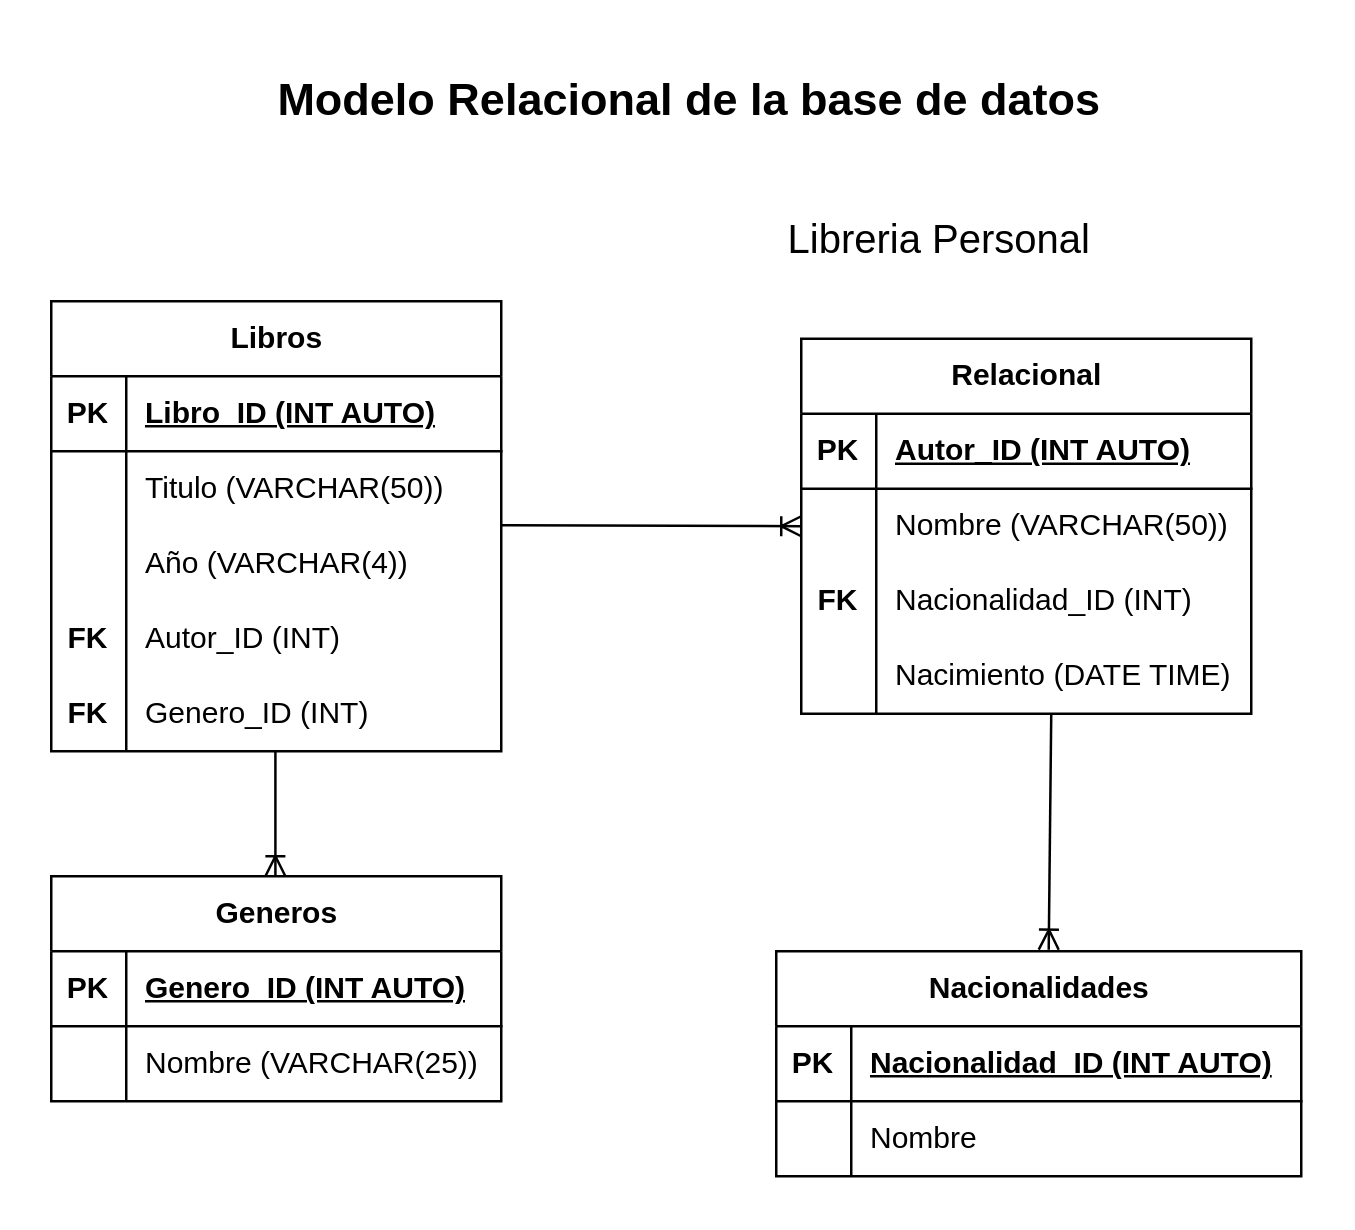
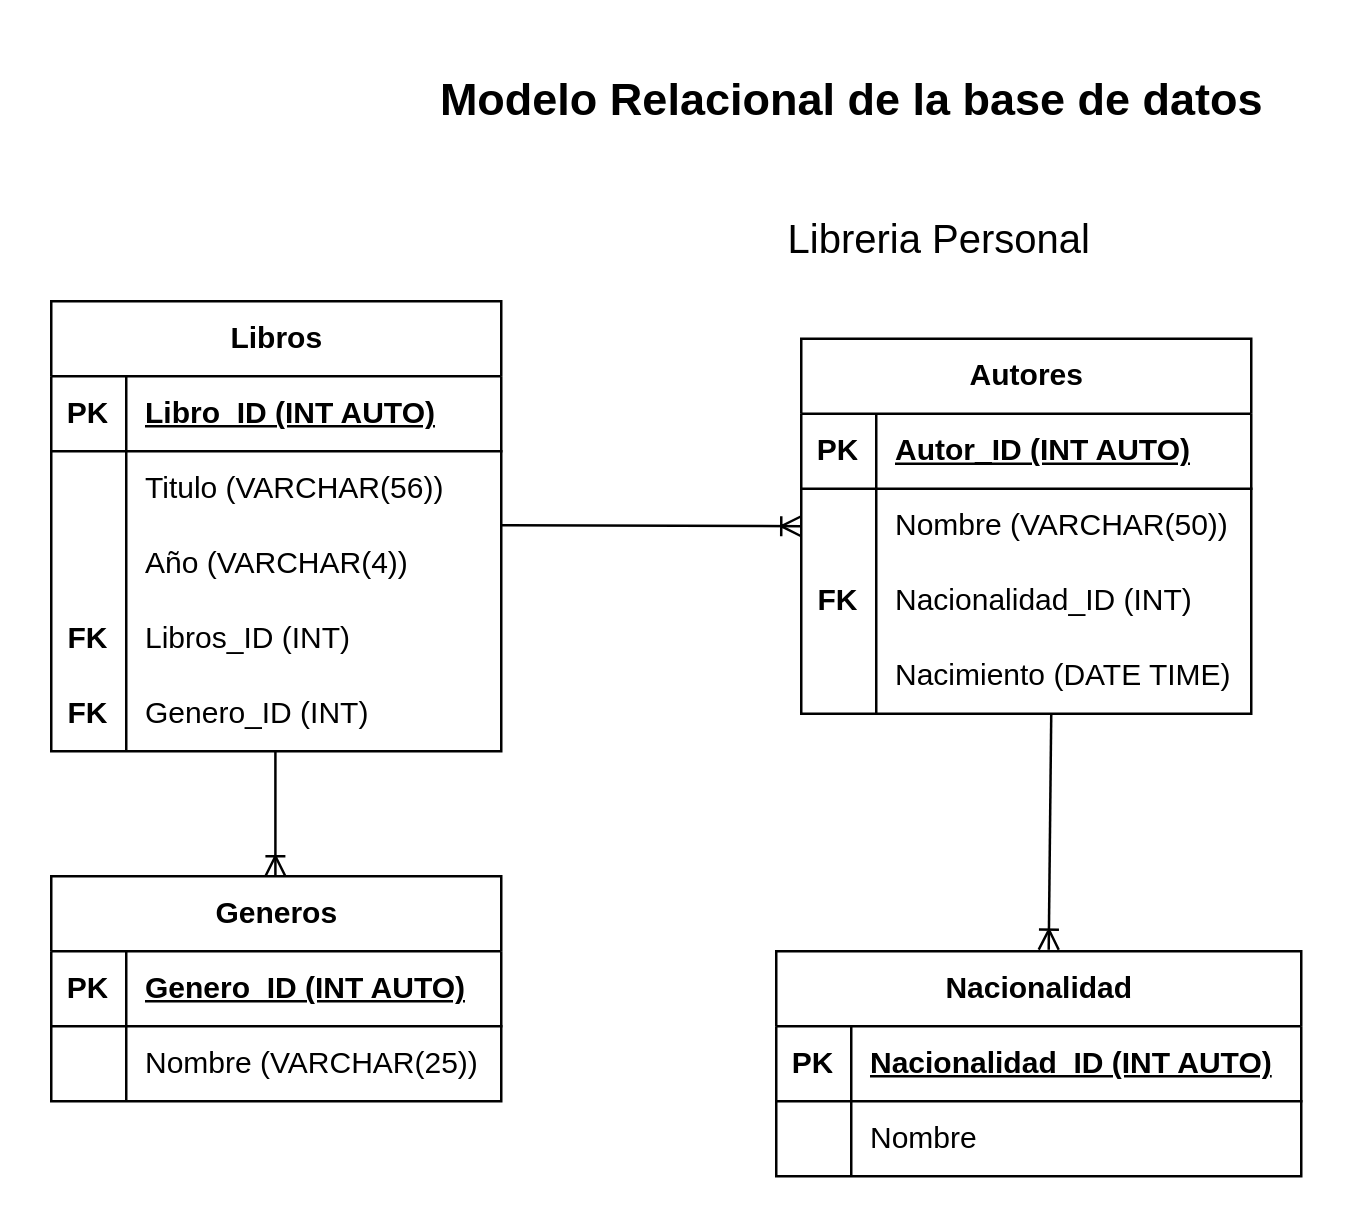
  <mxCell id="0" />
  <mxCell id="1" parent="0" />
  <mxCell id="2" value="Libros" style="shape=table;startSize=30;container=1;collapsible=1;childLayout=tableLayout;fixedRows=1;rowLines=0;fontStyle=1;align=center;resizeLast=1;html=1;" vertex="1" parent="1"><mxGeometry x="20" y="120" width="180" height="180" as="geometry" /></mxCell>
  <mxCell id="3" value="" style="shape=tableRow;horizontal=0;startSize=0;swimlaneHead=0;swimlaneBody=0;fillColor=none;collapsible=0;dropTarget=0;points=[[0,0.5],[1,0.5]];portConstraint=eastwest;top=0;left=0;right=0;bottom=1;" vertex="1" parent="2"><mxGeometry y="30" width="180" height="30" as="geometry" /></mxCell>
  <mxCell id="4" value="PK" style="shape=partialRectangle;connectable=0;fillColor=none;top=0;left=0;bottom=0;right=0;fontStyle=1;overflow=hidden;whiteSpace=wrap;html=1;" vertex="1" parent="3"><mxGeometry width="30" height="30" as="geometry"><mxRectangle width="30" height="30" as="alternateBounds" /></mxGeometry></mxCell>
  <mxCell id="5" value="Libro_ID (INT AUTO)" style="shape=partialRectangle;connectable=0;fillColor=none;top=0;left=0;bottom=0;right=0;align=left;spacingLeft=6;fontStyle=5;overflow=hidden;whiteSpace=wrap;html=1;" vertex="1" parent="3"><mxGeometry x="30" width="150" height="30" as="geometry"><mxRectangle width="150" height="30" as="alternateBounds" /></mxGeometry></mxCell>
  <mxCell id="6" value="" style="shape=tableRow;horizontal=0;startSize=0;swimlaneHead=0;swimlaneBody=0;fillColor=none;collapsible=0;dropTarget=0;points=[[0,0.5],[1,0.5]];portConstraint=eastwest;top=0;left=0;right=0;bottom=0;" vertex="1" parent="2"><mxGeometry y="60" width="180" height="30" as="geometry" /></mxCell>
  <mxCell id="7" value="" style="shape=partialRectangle;connectable=0;fillColor=none;top=0;left=0;bottom=0;right=0;editable=1;overflow=hidden;whiteSpace=wrap;html=1;" vertex="1" parent="6"><mxGeometry width="30" height="30" as="geometry"><mxRectangle width="30" height="30" as="alternateBounds" /></mxGeometry></mxCell>
- <mxCell id="8" value="Titulo (VARCHAR(50))" style="shape=partialRectangle;connectable=0;fillColor=none;top=0;left=0;bottom=0;right=0;align=left;spacingLeft=6;overflow=hidden;whiteSpace=wrap;html=1;" vertex="1" parent="6"><mxGeometry x="30" width="150" height="30" as="geometry"><mxRectangle width="150" height="30" as="alternateBounds" /></mxGeometry></mxCell>
+ <mxCell id="8" value="Titulo (VARCHAR(56))" style="shape=partialRectangle;connectable=0;fillColor=none;top=0;left=0;bottom=0;right=0;align=left;spacingLeft=6;overflow=hidden;whiteSpace=wrap;html=1;" vertex="1" parent="6"><mxGeometry x="30" width="150" height="30" as="geometry"><mxRectangle width="150" height="30" as="alternateBounds" /></mxGeometry></mxCell>
  <mxCell id="9" value="" style="shape=tableRow;horizontal=0;startSize=0;swimlaneHead=0;swimlaneBody=0;fillColor=none;collapsible=0;dropTarget=0;points=[[0,0.5],[1,0.5]];portConstraint=eastwest;top=0;left=0;right=0;bottom=0;" vertex="1" parent="2"><mxGeometry y="90" width="180" height="30" as="geometry" /></mxCell>
  <mxCell id="10" value="" style="shape=partialRectangle;connectable=0;fillColor=none;top=0;left=0;bottom=0;right=0;editable=1;overflow=hidden;whiteSpace=wrap;html=1;" vertex="1" parent="9"><mxGeometry width="30" height="30" as="geometry"><mxRectangle width="30" height="30" as="alternateBounds" /></mxGeometry></mxCell>
  <mxCell id="11" value="Año (VARCHAR(4))" style="shape=partialRectangle;connectable=0;fillColor=none;top=0;left=0;bottom=0;right=0;align=left;spacingLeft=6;overflow=hidden;whiteSpace=wrap;html=1;" vertex="1" parent="9"><mxGeometry x="30" width="150" height="30" as="geometry"><mxRectangle width="150" height="30" as="alternateBounds" /></mxGeometry></mxCell>
  <mxCell id="12" value="" style="shape=tableRow;horizontal=0;startSize=0;swimlaneHead=0;swimlaneBody=0;fillColor=none;collapsible=0;dropTarget=0;points=[[0,0.5],[1,0.5]];portConstraint=eastwest;top=0;left=0;right=0;bottom=0;" vertex="1" parent="2"><mxGeometry y="120" width="180" height="30" as="geometry" /></mxCell>
  <mxCell id="13" value="&lt;b&gt;FK&lt;/b&gt;" style="shape=partialRectangle;connectable=0;fillColor=none;top=0;left=0;bottom=0;right=0;editable=1;overflow=hidden;whiteSpace=wrap;html=1;" vertex="1" parent="12"><mxGeometry width="30" height="30" as="geometry"><mxRectangle width="30" height="30" as="alternateBounds" /></mxGeometry></mxCell>
- <mxCell id="14" value="Autor_ID (INT)" style="shape=partialRectangle;connectable=0;fillColor=none;top=0;left=0;bottom=0;right=0;align=left;spacingLeft=6;overflow=hidden;whiteSpace=wrap;html=1;" vertex="1" parent="12"><mxGeometry x="30" width="150" height="30" as="geometry"><mxRectangle width="150" height="30" as="alternateBounds" /></mxGeometry></mxCell>
+ <mxCell id="14" value="Libros_ID (INT)" style="shape=partialRectangle;connectable=0;fillColor=none;top=0;left=0;bottom=0;right=0;align=left;spacingLeft=6;overflow=hidden;whiteSpace=wrap;html=1;" vertex="1" parent="12"><mxGeometry x="30" width="150" height="30" as="geometry"><mxRectangle width="150" height="30" as="alternateBounds" /></mxGeometry></mxCell>
  <mxCell id="15" value="" style="shape=tableRow;horizontal=0;startSize=0;swimlaneHead=0;swimlaneBody=0;fillColor=none;collapsible=0;dropTarget=0;points=[[0,0.5],[1,0.5]];portConstraint=eastwest;top=0;left=0;right=0;bottom=0;" vertex="1" parent="2"><mxGeometry y="150" width="180" height="30" as="geometry" /></mxCell>
  <mxCell id="16" value="&lt;b&gt;FK&lt;/b&gt;" style="shape=partialRectangle;connectable=0;fillColor=none;top=0;left=0;bottom=0;right=0;editable=1;overflow=hidden;whiteSpace=wrap;html=1;" vertex="1" parent="15"><mxGeometry width="30" height="30" as="geometry"><mxRectangle width="30" height="30" as="alternateBounds" /></mxGeometry></mxCell>
  <mxCell id="17" value="Genero_ID (INT)" style="shape=partialRectangle;connectable=0;fillColor=none;top=0;left=0;bottom=0;right=0;align=left;spacingLeft=6;overflow=hidden;whiteSpace=wrap;html=1;" vertex="1" parent="15"><mxGeometry x="30" width="150" height="30" as="geometry"><mxRectangle width="150" height="30" as="alternateBounds" /></mxGeometry></mxCell>
- <mxCell id="18" value="Nacionalidades" style="shape=table;startSize=30;container=1;collapsible=1;childLayout=tableLayout;fixedRows=1;rowLines=0;fontStyle=1;align=center;resizeLast=1;html=1;" vertex="1" parent="1"><mxGeometry x="310" y="380" width="210" height="90" as="geometry" /></mxCell>
+ <mxCell id="18" value="Nacionalidad" style="shape=table;startSize=30;container=1;collapsible=1;childLayout=tableLayout;fixedRows=1;rowLines=0;fontStyle=1;align=center;resizeLast=1;html=1;" vertex="1" parent="1"><mxGeometry x="310" y="380" width="210" height="90" as="geometry" /></mxCell>
  <mxCell id="19" value="" style="shape=tableRow;horizontal=0;startSize=0;swimlaneHead=0;swimlaneBody=0;fillColor=none;collapsible=0;dropTarget=0;points=[[0,0.5],[1,0.5]];portConstraint=eastwest;top=0;left=0;right=0;bottom=1;" vertex="1" parent="18"><mxGeometry y="30" width="210" height="30" as="geometry" /></mxCell>
  <mxCell id="20" value="PK" style="shape=partialRectangle;connectable=0;fillColor=none;top=0;left=0;bottom=0;right=0;fontStyle=1;overflow=hidden;whiteSpace=wrap;html=1;" vertex="1" parent="19"><mxGeometry width="30" height="30" as="geometry"><mxRectangle width="30" height="30" as="alternateBounds" /></mxGeometry></mxCell>
  <mxCell id="21" value="Nacionalidad_ID (INT AUTO)" style="shape=partialRectangle;connectable=0;fillColor=none;top=0;left=0;bottom=0;right=0;align=left;spacingLeft=6;fontStyle=5;overflow=hidden;whiteSpace=wrap;html=1;" vertex="1" parent="19"><mxGeometry x="30" width="180" height="30" as="geometry"><mxRectangle width="180" height="30" as="alternateBounds" /></mxGeometry></mxCell>
  <mxCell id="22" value="" style="shape=tableRow;horizontal=0;startSize=0;swimlaneHead=0;swimlaneBody=0;fillColor=none;collapsible=0;dropTarget=0;points=[[0,0.5],[1,0.5]];portConstraint=eastwest;top=0;left=0;right=0;bottom=0;" vertex="1" parent="18"><mxGeometry y="60" width="210" height="30" as="geometry" /></mxCell>
  <mxCell id="23" value="" style="shape=partialRectangle;connectable=0;fillColor=none;top=0;left=0;bottom=0;right=0;editable=1;overflow=hidden;whiteSpace=wrap;html=1;" vertex="1" parent="22"><mxGeometry width="30" height="30" as="geometry"><mxRectangle width="30" height="30" as="alternateBounds" /></mxGeometry></mxCell>
  <mxCell id="24" value="Nombre" style="shape=partialRectangle;connectable=0;fillColor=none;top=0;left=0;bottom=0;right=0;align=left;spacingLeft=6;overflow=hidden;whiteSpace=wrap;html=1;" vertex="1" parent="22"><mxGeometry x="30" width="180" height="30" as="geometry"><mxRectangle width="180" height="30" as="alternateBounds" /></mxGeometry></mxCell>
  <mxCell id="25" value="Generos" style="shape=table;startSize=30;container=1;collapsible=1;childLayout=tableLayout;fixedRows=1;rowLines=0;fontStyle=1;align=center;resizeLast=1;html=1;" vertex="1" parent="1"><mxGeometry x="20" y="350" width="180" height="90" as="geometry" /></mxCell>
  <mxCell id="26" value="" style="shape=tableRow;horizontal=0;startSize=0;swimlaneHead=0;swimlaneBody=0;fillColor=none;collapsible=0;dropTarget=0;points=[[0,0.5],[1,0.5]];portConstraint=eastwest;top=0;left=0;right=0;bottom=1;" vertex="1" parent="25"><mxGeometry y="30" width="180" height="30" as="geometry" /></mxCell>
  <mxCell id="27" value="PK" style="shape=partialRectangle;connectable=0;fillColor=none;top=0;left=0;bottom=0;right=0;fontStyle=1;overflow=hidden;whiteSpace=wrap;html=1;" vertex="1" parent="26"><mxGeometry width="30" height="30" as="geometry"><mxRectangle width="30" height="30" as="alternateBounds" /></mxGeometry></mxCell>
  <mxCell id="28" value="Genero_ID (INT AUTO)" style="shape=partialRectangle;connectable=0;fillColor=none;top=0;left=0;bottom=0;right=0;align=left;spacingLeft=6;fontStyle=5;overflow=hidden;whiteSpace=wrap;html=1;" vertex="1" parent="26"><mxGeometry x="30" width="150" height="30" as="geometry"><mxRectangle width="150" height="30" as="alternateBounds" /></mxGeometry></mxCell>
  <mxCell id="29" value="" style="shape=tableRow;horizontal=0;startSize=0;swimlaneHead=0;swimlaneBody=0;fillColor=none;collapsible=0;dropTarget=0;points=[[0,0.5],[1,0.5]];portConstraint=eastwest;top=0;left=0;right=0;bottom=0;" vertex="1" parent="25"><mxGeometry y="60" width="180" height="30" as="geometry" /></mxCell>
  <mxCell id="30" value="" style="shape=partialRectangle;connectable=0;fillColor=none;top=0;left=0;bottom=0;right=0;editable=1;overflow=hidden;whiteSpace=wrap;html=1;" vertex="1" parent="29"><mxGeometry width="30" height="30" as="geometry"><mxRectangle width="30" height="30" as="alternateBounds" /></mxGeometry></mxCell>
  <mxCell id="31" value="Nombre (VARCHAR(25))" style="shape=partialRectangle;connectable=0;fillColor=none;top=0;left=0;bottom=0;right=0;align=left;spacingLeft=6;overflow=hidden;whiteSpace=wrap;html=1;" vertex="1" parent="29"><mxGeometry x="30" width="150" height="30" as="geometry"><mxRectangle width="150" height="30" as="alternateBounds" /></mxGeometry></mxCell>
- <mxCell id="32" value="Relacional" style="shape=table;startSize=30;container=1;collapsible=1;childLayout=tableLayout;fixedRows=1;rowLines=0;fontStyle=1;align=center;resizeLast=1;html=1;" vertex="1" parent="1"><mxGeometry x="320" y="135" width="180" height="150" as="geometry" /></mxCell>
+ <mxCell id="32" value="Autores" style="shape=table;startSize=30;container=1;collapsible=1;childLayout=tableLayout;fixedRows=1;rowLines=0;fontStyle=1;align=center;resizeLast=1;html=1;" vertex="1" parent="1"><mxGeometry x="320" y="135" width="180" height="150" as="geometry" /></mxCell>
  <mxCell id="33" value="" style="shape=tableRow;horizontal=0;startSize=0;swimlaneHead=0;swimlaneBody=0;fillColor=none;collapsible=0;dropTarget=0;points=[[0,0.5],[1,0.5]];portConstraint=eastwest;top=0;left=0;right=0;bottom=1;" vertex="1" parent="32"><mxGeometry y="30" width="180" height="30" as="geometry" /></mxCell>
  <mxCell id="34" value="PK" style="shape=partialRectangle;connectable=0;fillColor=none;top=0;left=0;bottom=0;right=0;fontStyle=1;overflow=hidden;whiteSpace=wrap;html=1;" vertex="1" parent="33"><mxGeometry width="30" height="30" as="geometry"><mxRectangle width="30" height="30" as="alternateBounds" /></mxGeometry></mxCell>
  <mxCell id="35" value="Autor_ID (INT AUTO)" style="shape=partialRectangle;connectable=0;fillColor=none;top=0;left=0;bottom=0;right=0;align=left;spacingLeft=6;fontStyle=5;overflow=hidden;whiteSpace=wrap;html=1;" vertex="1" parent="33"><mxGeometry x="30" width="150" height="30" as="geometry"><mxRectangle width="150" height="30" as="alternateBounds" /></mxGeometry></mxCell>
  <mxCell id="36" value="" style="shape=tableRow;horizontal=0;startSize=0;swimlaneHead=0;swimlaneBody=0;fillColor=none;collapsible=0;dropTarget=0;points=[[0,0.5],[1,0.5]];portConstraint=eastwest;top=0;left=0;right=0;bottom=0;" vertex="1" parent="32"><mxGeometry y="60" width="180" height="30" as="geometry" /></mxCell>
  <mxCell id="37" value="" style="shape=partialRectangle;connectable=0;fillColor=none;top=0;left=0;bottom=0;right=0;editable=1;overflow=hidden;whiteSpace=wrap;html=1;" vertex="1" parent="36"><mxGeometry width="30" height="30" as="geometry"><mxRectangle width="30" height="30" as="alternateBounds" /></mxGeometry></mxCell>
  <mxCell id="38" value="Nombre (VARCHAR(50))" style="shape=partialRectangle;connectable=0;fillColor=none;top=0;left=0;bottom=0;right=0;align=left;spacingLeft=6;overflow=hidden;whiteSpace=wrap;html=1;" vertex="1" parent="36"><mxGeometry x="30" width="150" height="30" as="geometry"><mxRectangle width="150" height="30" as="alternateBounds" /></mxGeometry></mxCell>
  <mxCell id="39" value="" style="shape=tableRow;horizontal=0;startSize=0;swimlaneHead=0;swimlaneBody=0;fillColor=none;collapsible=0;dropTarget=0;points=[[0,0.5],[1,0.5]];portConstraint=eastwest;top=0;left=0;right=0;bottom=0;" vertex="1" parent="32"><mxGeometry y="90" width="180" height="30" as="geometry" /></mxCell>
  <mxCell id="40" value="&lt;b&gt;FK&lt;/b&gt;" style="shape=partialRectangle;connectable=0;fillColor=none;top=0;left=0;bottom=0;right=0;editable=1;overflow=hidden;whiteSpace=wrap;html=1;" vertex="1" parent="39"><mxGeometry width="30" height="30" as="geometry"><mxRectangle width="30" height="30" as="alternateBounds" /></mxGeometry></mxCell>
  <mxCell id="41" value="Nacionalidad_ID (INT)" style="shape=partialRectangle;connectable=0;fillColor=none;top=0;left=0;bottom=0;right=0;align=left;spacingLeft=6;overflow=hidden;whiteSpace=wrap;html=1;" vertex="1" parent="39"><mxGeometry x="30" width="150" height="30" as="geometry"><mxRectangle width="150" height="30" as="alternateBounds" /></mxGeometry></mxCell>
  <mxCell id="42" value="" style="shape=tableRow;horizontal=0;startSize=0;swimlaneHead=0;swimlaneBody=0;fillColor=none;collapsible=0;dropTarget=0;points=[[0,0.5],[1,0.5]];portConstraint=eastwest;top=0;left=0;right=0;bottom=0;" vertex="1" parent="32"><mxGeometry y="120" width="180" height="30" as="geometry" /></mxCell>
  <mxCell id="43" value="" style="shape=partialRectangle;connectable=0;fillColor=none;top=0;left=0;bottom=0;right=0;editable=1;overflow=hidden;whiteSpace=wrap;html=1;" vertex="1" parent="42"><mxGeometry width="30" height="30" as="geometry"><mxRectangle width="30" height="30" as="alternateBounds" /></mxGeometry></mxCell>
  <mxCell id="44" value="Nacimiento (DATE TIME)" style="shape=partialRectangle;connectable=0;fillColor=none;top=0;left=0;bottom=0;right=0;align=left;spacingLeft=6;overflow=hidden;whiteSpace=wrap;html=1;" vertex="1" parent="42"><mxGeometry x="30" width="150" height="30" as="geometry"><mxRectangle width="150" height="30" as="alternateBounds" /></mxGeometry></mxCell>
  <mxCell id="45" value="" style="fontSize=12;html=1;endArrow=ERoneToMany;rounded=0;entryX=0;entryY=0.5;entryDx=0;entryDy=0;" edge="1" parent="1" target="36"><mxGeometry width="100" height="100" relative="1" as="geometry"><mxPoint x="200" y="209.58" as="sourcePoint" /><mxPoint x="280" y="209.58" as="targetPoint" /></mxGeometry></mxCell>
  <mxCell id="46" value="" style="fontSize=12;html=1;endArrow=ERoneToMany;rounded=0;" edge="1" parent="1"><mxGeometry width="100" height="100" relative="1" as="geometry"><mxPoint x="109.66" y="300" as="sourcePoint" /><mxPoint x="109.66" y="350" as="targetPoint" /></mxGeometry></mxCell>
  <mxCell id="47" value="" style="fontSize=12;html=1;endArrow=ERoneToMany;rounded=0;entryX=0.519;entryY=-0.007;entryDx=0;entryDy=0;entryPerimeter=0;" edge="1" parent="1" target="18"><mxGeometry width="100" height="100" relative="1" as="geometry"><mxPoint x="420" y="285" as="sourcePoint" /><mxPoint x="420" y="375" as="targetPoint" /></mxGeometry></mxCell>
- <mxCell id="48" value="&lt;b&gt;&lt;font style=&quot;font-size: 18px;&quot;&gt;Modelo Relacional de la base de datos&lt;/font&gt;&lt;/b&gt;" style="text;html=1;align=center;verticalAlign=middle;resizable=0;points=[];autosize=1;strokeColor=none;fillColor=none;" vertex="1" parent="1"><mxGeometry x="100" y="20" width="350" height="40" as="geometry" /></mxCell>
+ <mxCell id="48" value="&lt;b&gt;&lt;font style=&quot;font-size: 18px;&quot;&gt;Modelo Relacional de la base de datos&lt;/font&gt;&lt;/b&gt;" style="text;html=1;align=center;verticalAlign=middle;resizable=0;points=[];autosize=1;strokeColor=none;fillColor=none;" vertex="1" parent="1"><mxGeometry x="165" y="20" width="350" height="40" as="geometry" /></mxCell>
  <mxCell id="49" value="&lt;font style=&quot;font-size: 16px;&quot;&gt;Libreria Personal&lt;/font&gt;" style="text;html=1;align=center;verticalAlign=middle;resizable=0;points=[];autosize=1;strokeColor=none;fillColor=none;" vertex="1" parent="1"><mxGeometry x="305" y="80" width="140" height="30" as="geometry" /></mxCell>
